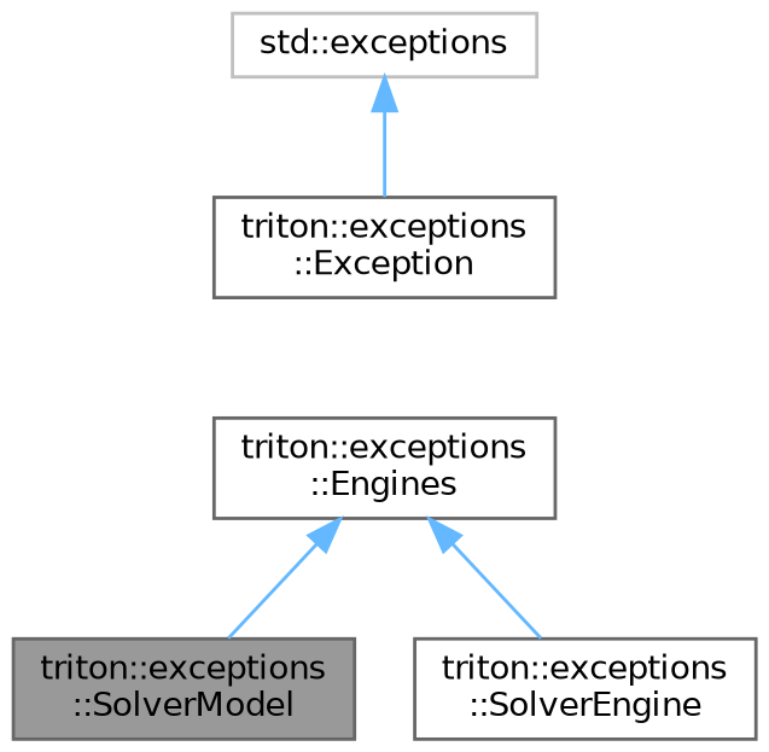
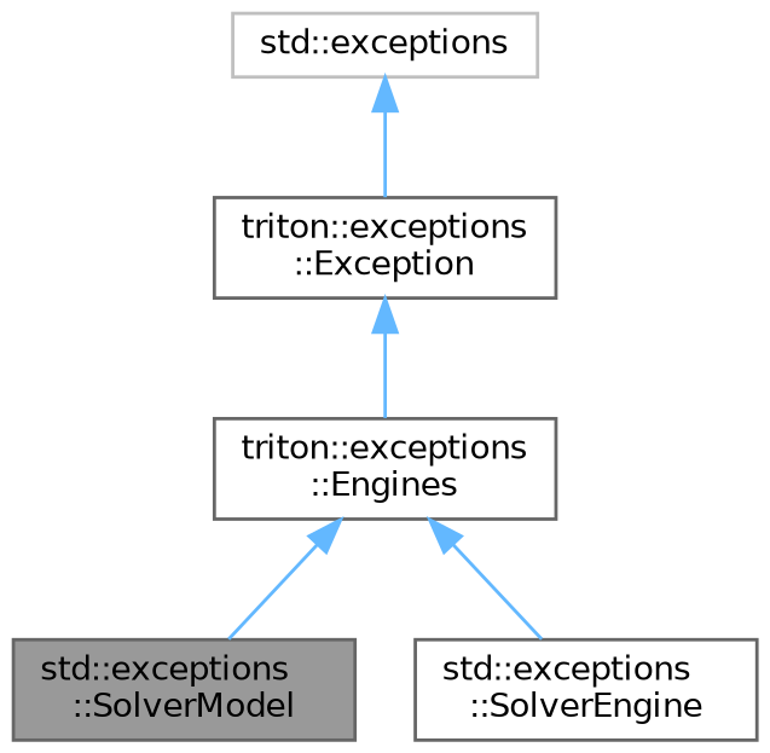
  digraph {
    node [color=gray40 fillcolor=white fontname=Helvetica fontsize=10 shape=box style=filled]
    edge [color=steelblue1 dir=back fontname=Helvetica fontsize=10 labelfontname=Helvetica labelfontsize=10 style=solid]
-   n1 [fillcolor=grey60 fontcolor=black height=0.2 label="triton::exceptions\l::SolverModel" width=0.4]
-   n2 [height=0.2 label="triton::exceptions\l::SolverEngine" width=0.4]
+   n1 [fillcolor=grey60 fontcolor=black height=0.2 label="std::exceptions\l::SolverModel" width=0.4]
+   n2 [height=0.2 label="std::exceptions\l::SolverEngine" width=0.4]
    n3 [height=0.2 label="triton::exceptions\l::Engines" width=0.4]
    n4 [height=0.2 label="triton::exceptions\l::Exception" width=0.4]
    n5 [color=grey75 height=0.2 label="std::exceptions" width=0.4]
    n3 -> n1
    n3 -> n2
+   n4 -> n3
    n5 -> n4
  }
